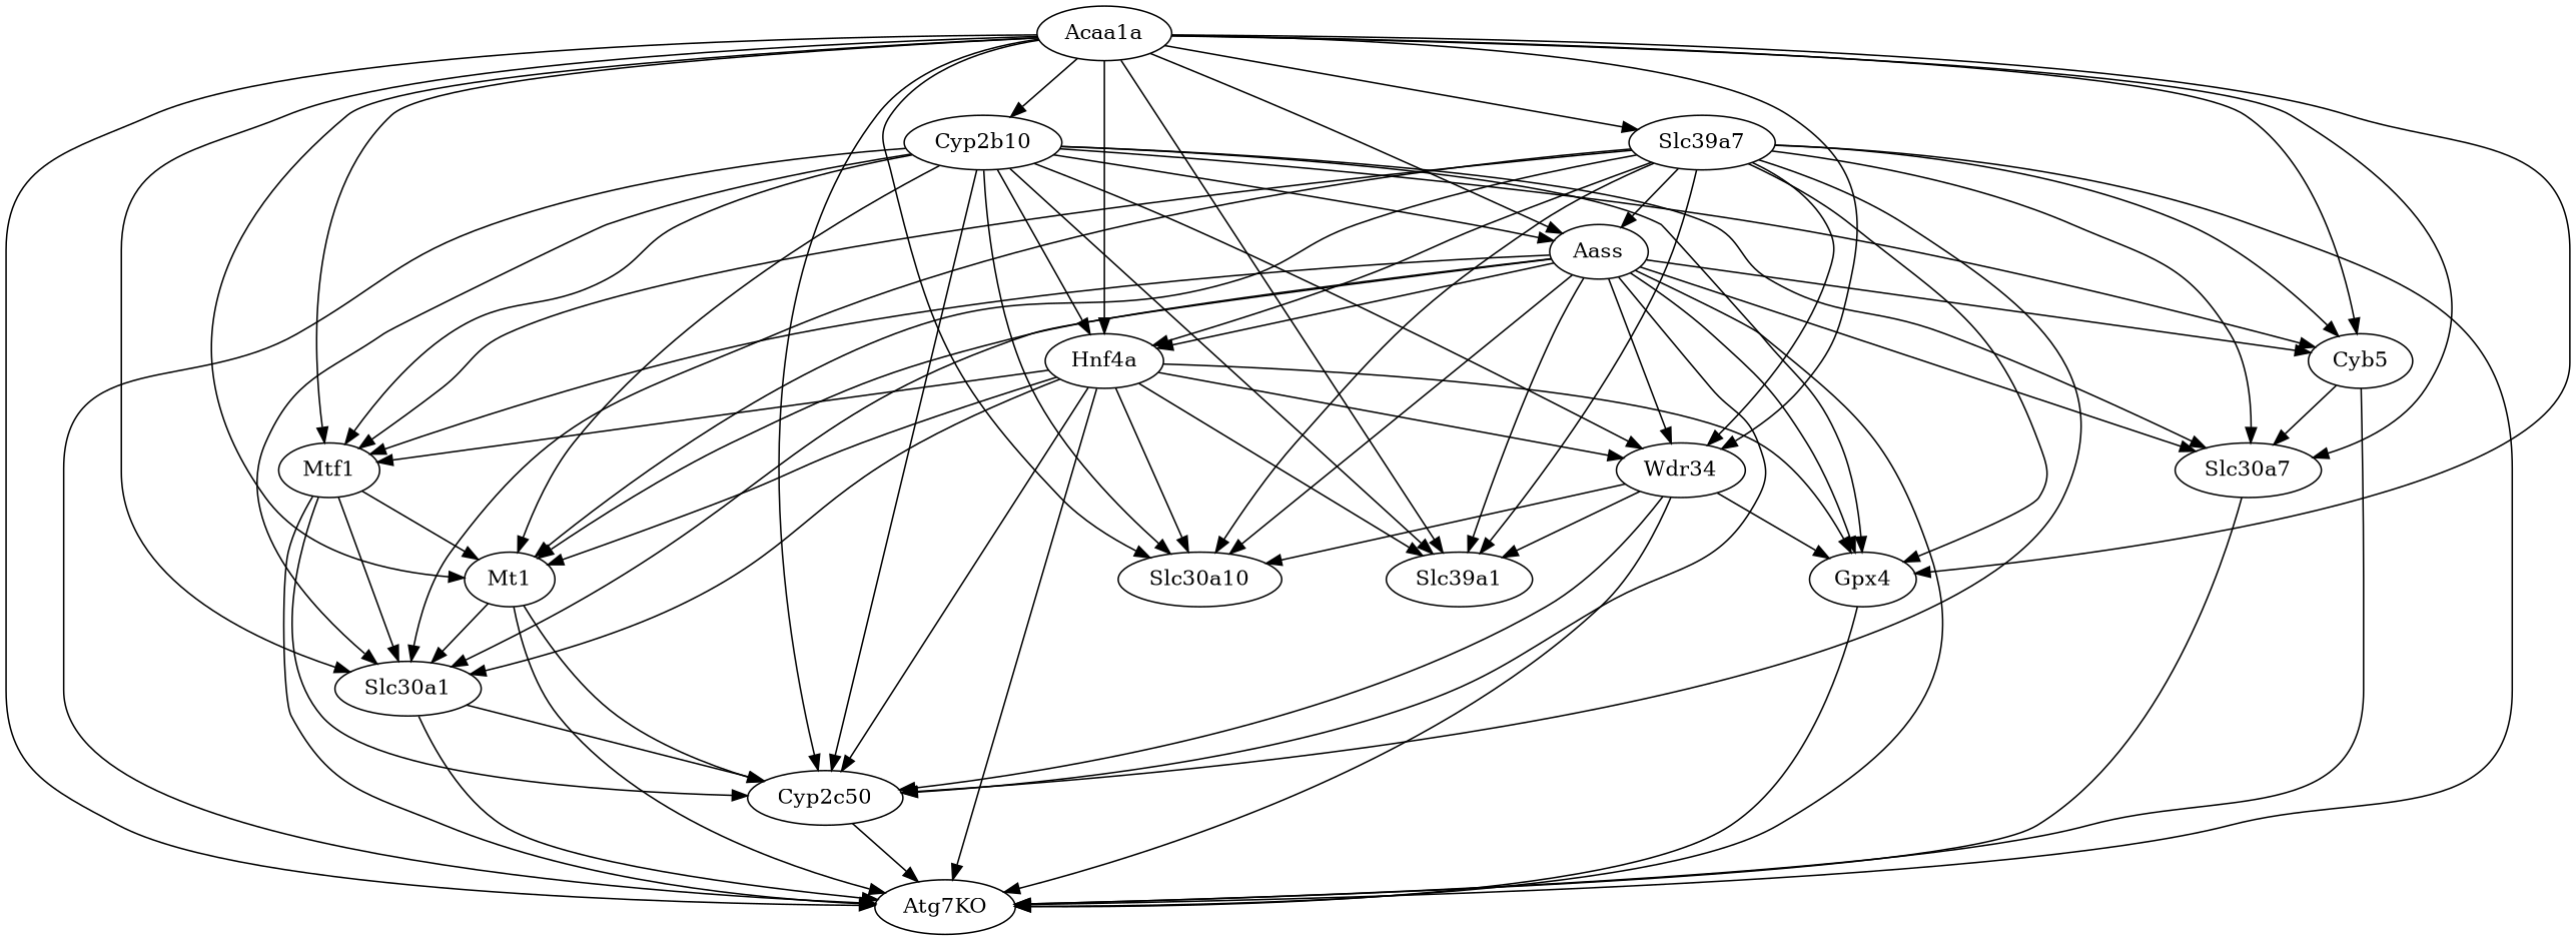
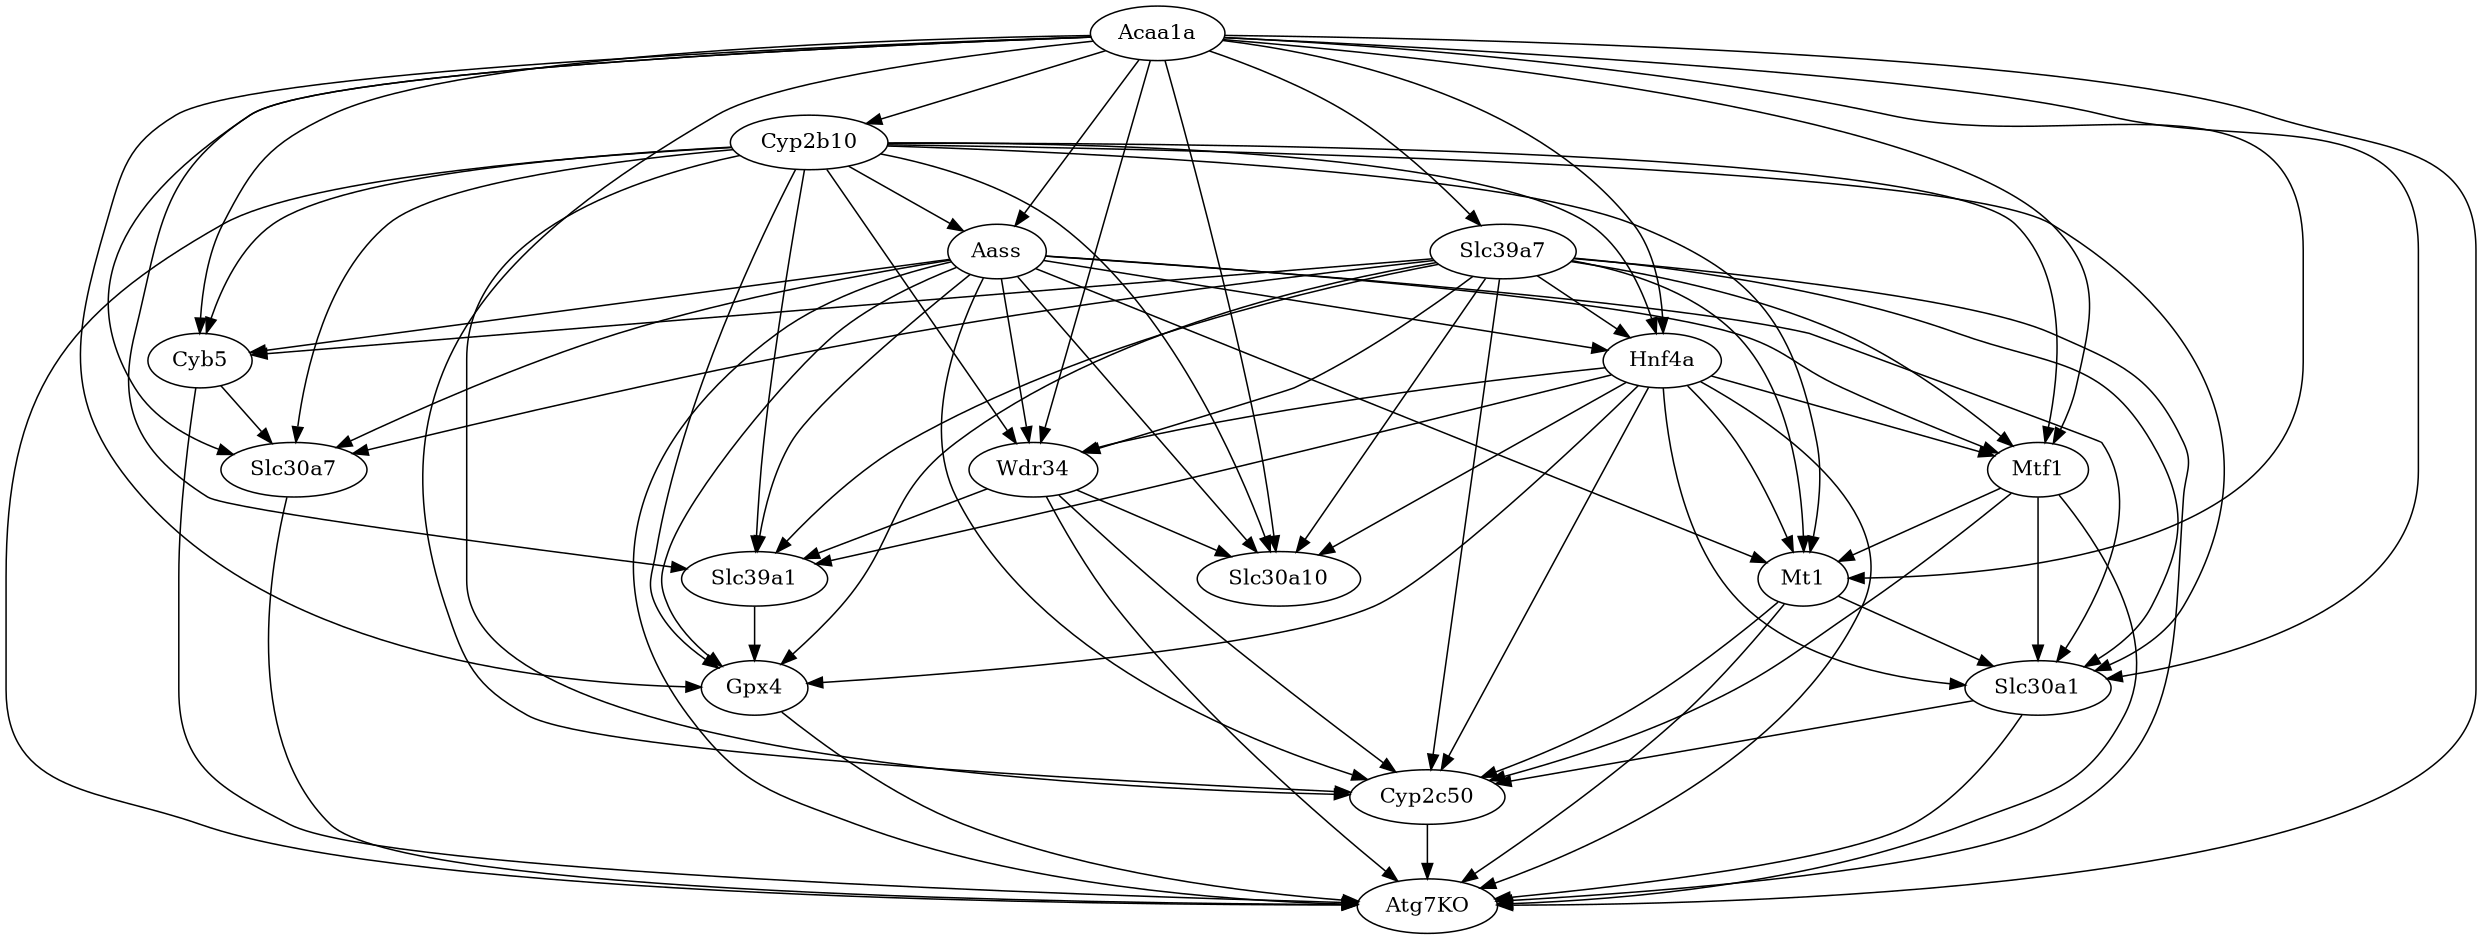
  digraph {
    edge [dir=forward]
    Acaa1a
    Cyp2b10
    Slc39a7
    Aass
    Hnf4a
    Mtf1
    Wdr34
    Mt1
    Slc30a1
    Cyp2c50
    Slc30a10
    Slc39a1
    Gpx4
    Slc30a7
    Cyb5
    Atg7KO
    Acaa1a -> Cyp2b10
    Acaa1a -> Slc39a7
    Acaa1a -> Aass
    Acaa1a -> Hnf4a
    Acaa1a -> Mtf1
    Acaa1a -> Wdr34
    Acaa1a -> Mt1
    Acaa1a -> Slc30a1
    Acaa1a -> Cyp2c50
    Acaa1a -> Slc30a10
    Acaa1a -> Slc39a1
    Acaa1a -> Gpx4
    Acaa1a -> Slc30a7
    Acaa1a -> Cyb5
    Acaa1a -> Atg7KO
    Cyp2b10 -> Aass
    Cyp2b10 -> Hnf4a
    Cyp2b10 -> Mtf1
    Cyp2b10 -> Wdr34
    Cyp2b10 -> Mt1
    Cyp2b10 -> Slc30a1
    Cyp2b10 -> Cyp2c50
    Cyp2b10 -> Slc30a10
    Cyp2b10 -> Slc39a1
    Cyp2b10 -> Gpx4
    Cyp2b10 -> Slc30a7
    Cyp2b10 -> Cyb5
    Cyp2b10 -> Atg7KO
-   Slc39a7 -> Aass
    Slc39a7 -> Hnf4a
    Slc39a7 -> Mtf1
    Slc39a7 -> Wdr34
    Slc39a7 -> Mt1
    Slc39a7 -> Slc30a1
    Slc39a7 -> Cyp2c50
    Slc39a7 -> Slc30a10
    Slc39a7 -> Slc39a1
    Slc39a7 -> Gpx4
    Slc39a7 -> Slc30a7
    Slc39a7 -> Cyb5
    Slc39a7 -> Atg7KO
    Aass -> Hnf4a
    Aass -> Mtf1
    Aass -> Wdr34
    Aass -> Mt1
    Aass -> Slc30a1
    Aass -> Cyp2c50
    Aass -> Slc30a10
    Aass -> Slc39a1
    Aass -> Gpx4
    Aass -> Slc30a7
    Aass -> Cyb5
    Aass -> Atg7KO
    Hnf4a -> Mtf1
    Hnf4a -> Wdr34
    Hnf4a -> Mt1
    Hnf4a -> Slc30a1
    Hnf4a -> Cyp2c50
    Hnf4a -> Slc30a10
    Hnf4a -> Slc39a1
    Hnf4a -> Gpx4
    Hnf4a -> Atg7KO
    Mtf1 -> Mt1
    Mtf1 -> Slc30a1
    Mtf1 -> Cyp2c50
    Mtf1 -> Atg7KO
    Wdr34 -> Cyp2c50
    Wdr34 -> Slc30a10
    Wdr34 -> Slc39a1
-   Wdr34 -> Gpx4
+   Slc39a1 -> Gpx4
    Wdr34 -> Atg7KO
    Mt1 -> Slc30a1
    Mt1 -> Cyp2c50
    Mt1 -> Atg7KO
    Slc30a1 -> Cyp2c50
    Slc30a1 -> Atg7KO
    Cyp2c50 -> Atg7KO
    Gpx4 -> Atg7KO
    Slc30a7 -> Atg7KO
    Cyb5 -> Slc30a7
    Cyb5 -> Atg7KO
  }
